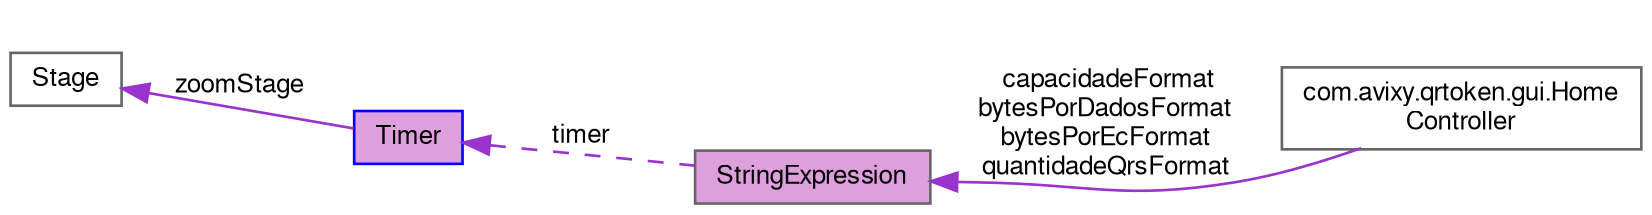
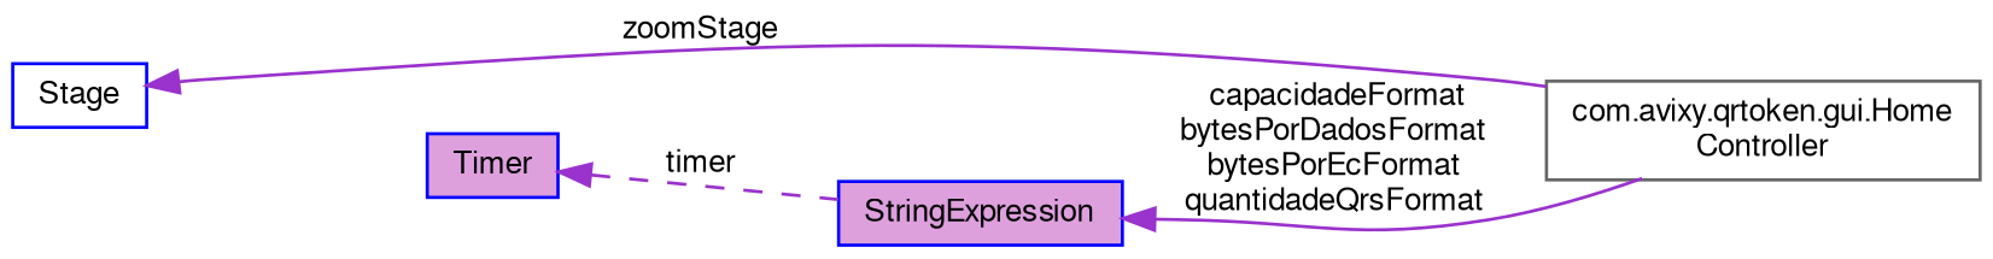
  digraph {
    rankdir=LR
    node [color=gray40 fillcolor=white fontname=FreeSans fontsize=10 shape=record style=filled]
    edge [color=darkorchid3 dir=back fontname=FreeSans fontsize=10 labelfontname=FreeSans labelfontsize=10 style=solid]
    n1 [fontcolor=black height=0.2 label="com.avixy.qrtoken.gui.Home\lController" width=0.4]
-   n2 [height=0.2 label=Stage width=0.4]
-   n3 [fillcolor=plum height=0.2 label=StringExpression width=0.4]
+   n2 [color=blue height=0.2 label=Stage width=0.4]
+   n3 [color=blue fillcolor=plum height=0.2 label=StringExpression width=0.4]
    n4 [color=blue fillcolor=plum height=0.2 label=Timer width=0.4]
-   n2 -> n4 [label=" zoomStage"]
+   n2 -> n1 [label=" zoomStage"]
    n3 -> n1 [label=" capacidadeFormat\nbytesPorDadosFormat\nbytesPorEcFormat\nquantidadeQrsFormat"]
    n4 -> n3 [label=" timer" style=dashed]
  }
